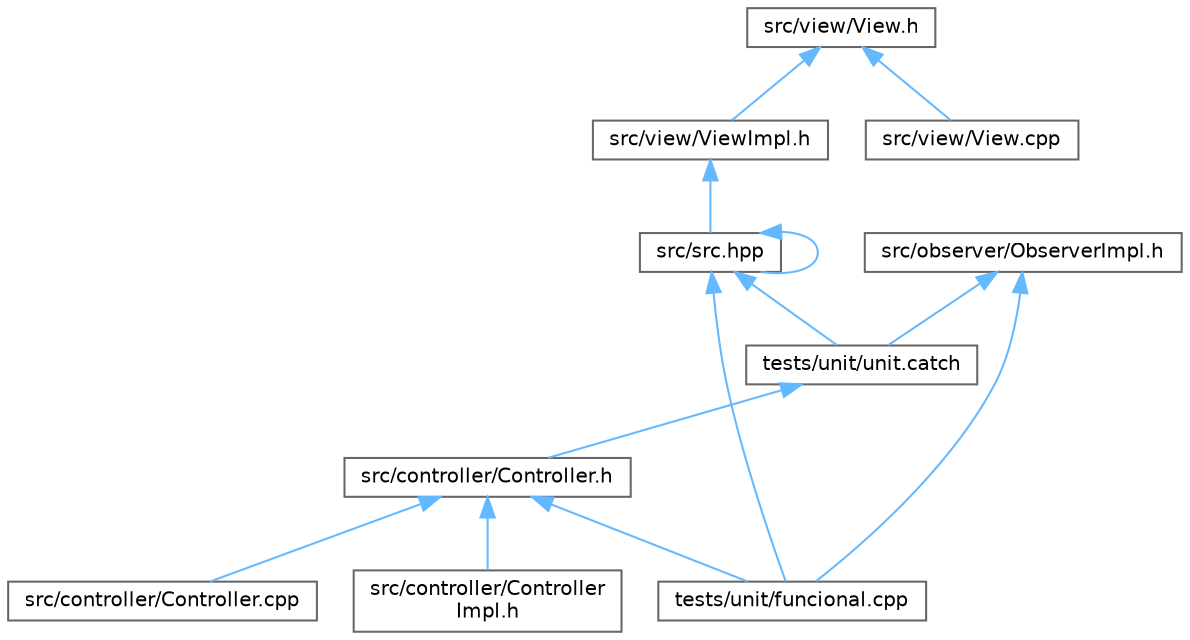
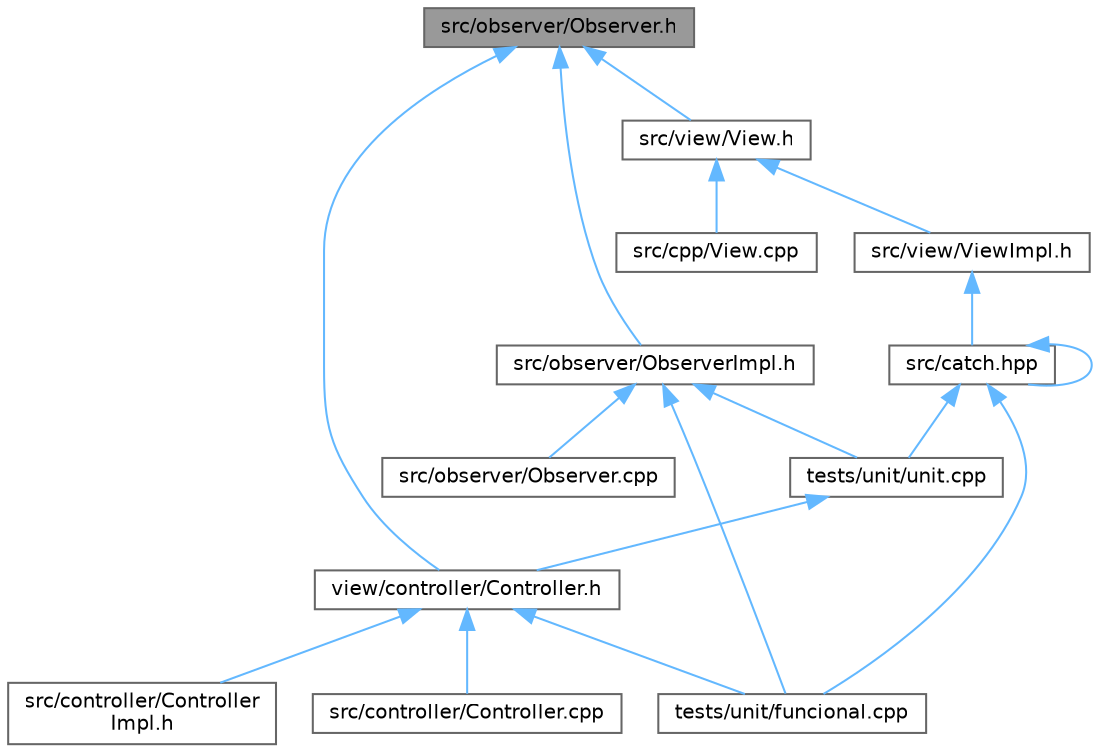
  digraph {
    node [color=grey40 fillcolor=white fontname=Helvetica fontsize=10 shape=box style=filled]
    edge [color=steelblue1 dir=back fontname=Helvetica fontsize=10 labelfontname=Helvetica labelfontsize=10 style=solid]
-   n2 [height=0.2 label="src/controller/Controller.h" width=0.4]
+   n1 [color=gray40 fillcolor=grey60 fontcolor=black height=0.2 label="src/observer/Observer.h" width=0.4]
+   n2 [height=0.2 label="view/controller/Controller.h" width=0.4]
    n3 [height=0.2 label="src/observer/ObserverImpl.h" width=0.4]
    n4 [height=0.2 label="src/view/View.h" width=0.4]
    n5 [height=0.2 label="src/controller/Controller.cpp" width=0.4]
    n6 [height=0.2 label="src/controller/Controller\lImpl.h" width=0.4]
    n7 [height=0.2 label="tests/unit/funcional.cpp" width=0.4]
-   n8 [height=0.2 label="tests/unit/unit.catch" width=0.4]
-   n10 [height=0.2 label="src/view/View.cpp" width=0.4]
+   n8 [height=0.2 label="tests/unit/unit.cpp" width=0.4]
+   n9 [height=0.2 label="src/observer/Observer.cpp" width=0.4]
+   n10 [height=0.2 label="src/cpp/View.cpp" width=0.4]
    n11 [height=0.2 label="src/view/ViewImpl.h" width=0.4]
-   n12 [height=0.2 label="src/src.hpp" width=0.4]
+   n12 [height=0.2 label="src/catch.hpp" width=0.4]
+   n1 -> n2
+   n1 -> n3
+   n1 -> n4
    n2 -> n5
    n2 -> n6
    n2 -> n7
    n3 -> n7
    n3 -> n8
+   n3 -> n9
    n4 -> n10
    n4 -> n11
    n8 -> n2
    n11 -> n12
    n12 -> n7
    n12 -> n8
    n12 -> n12
  }
